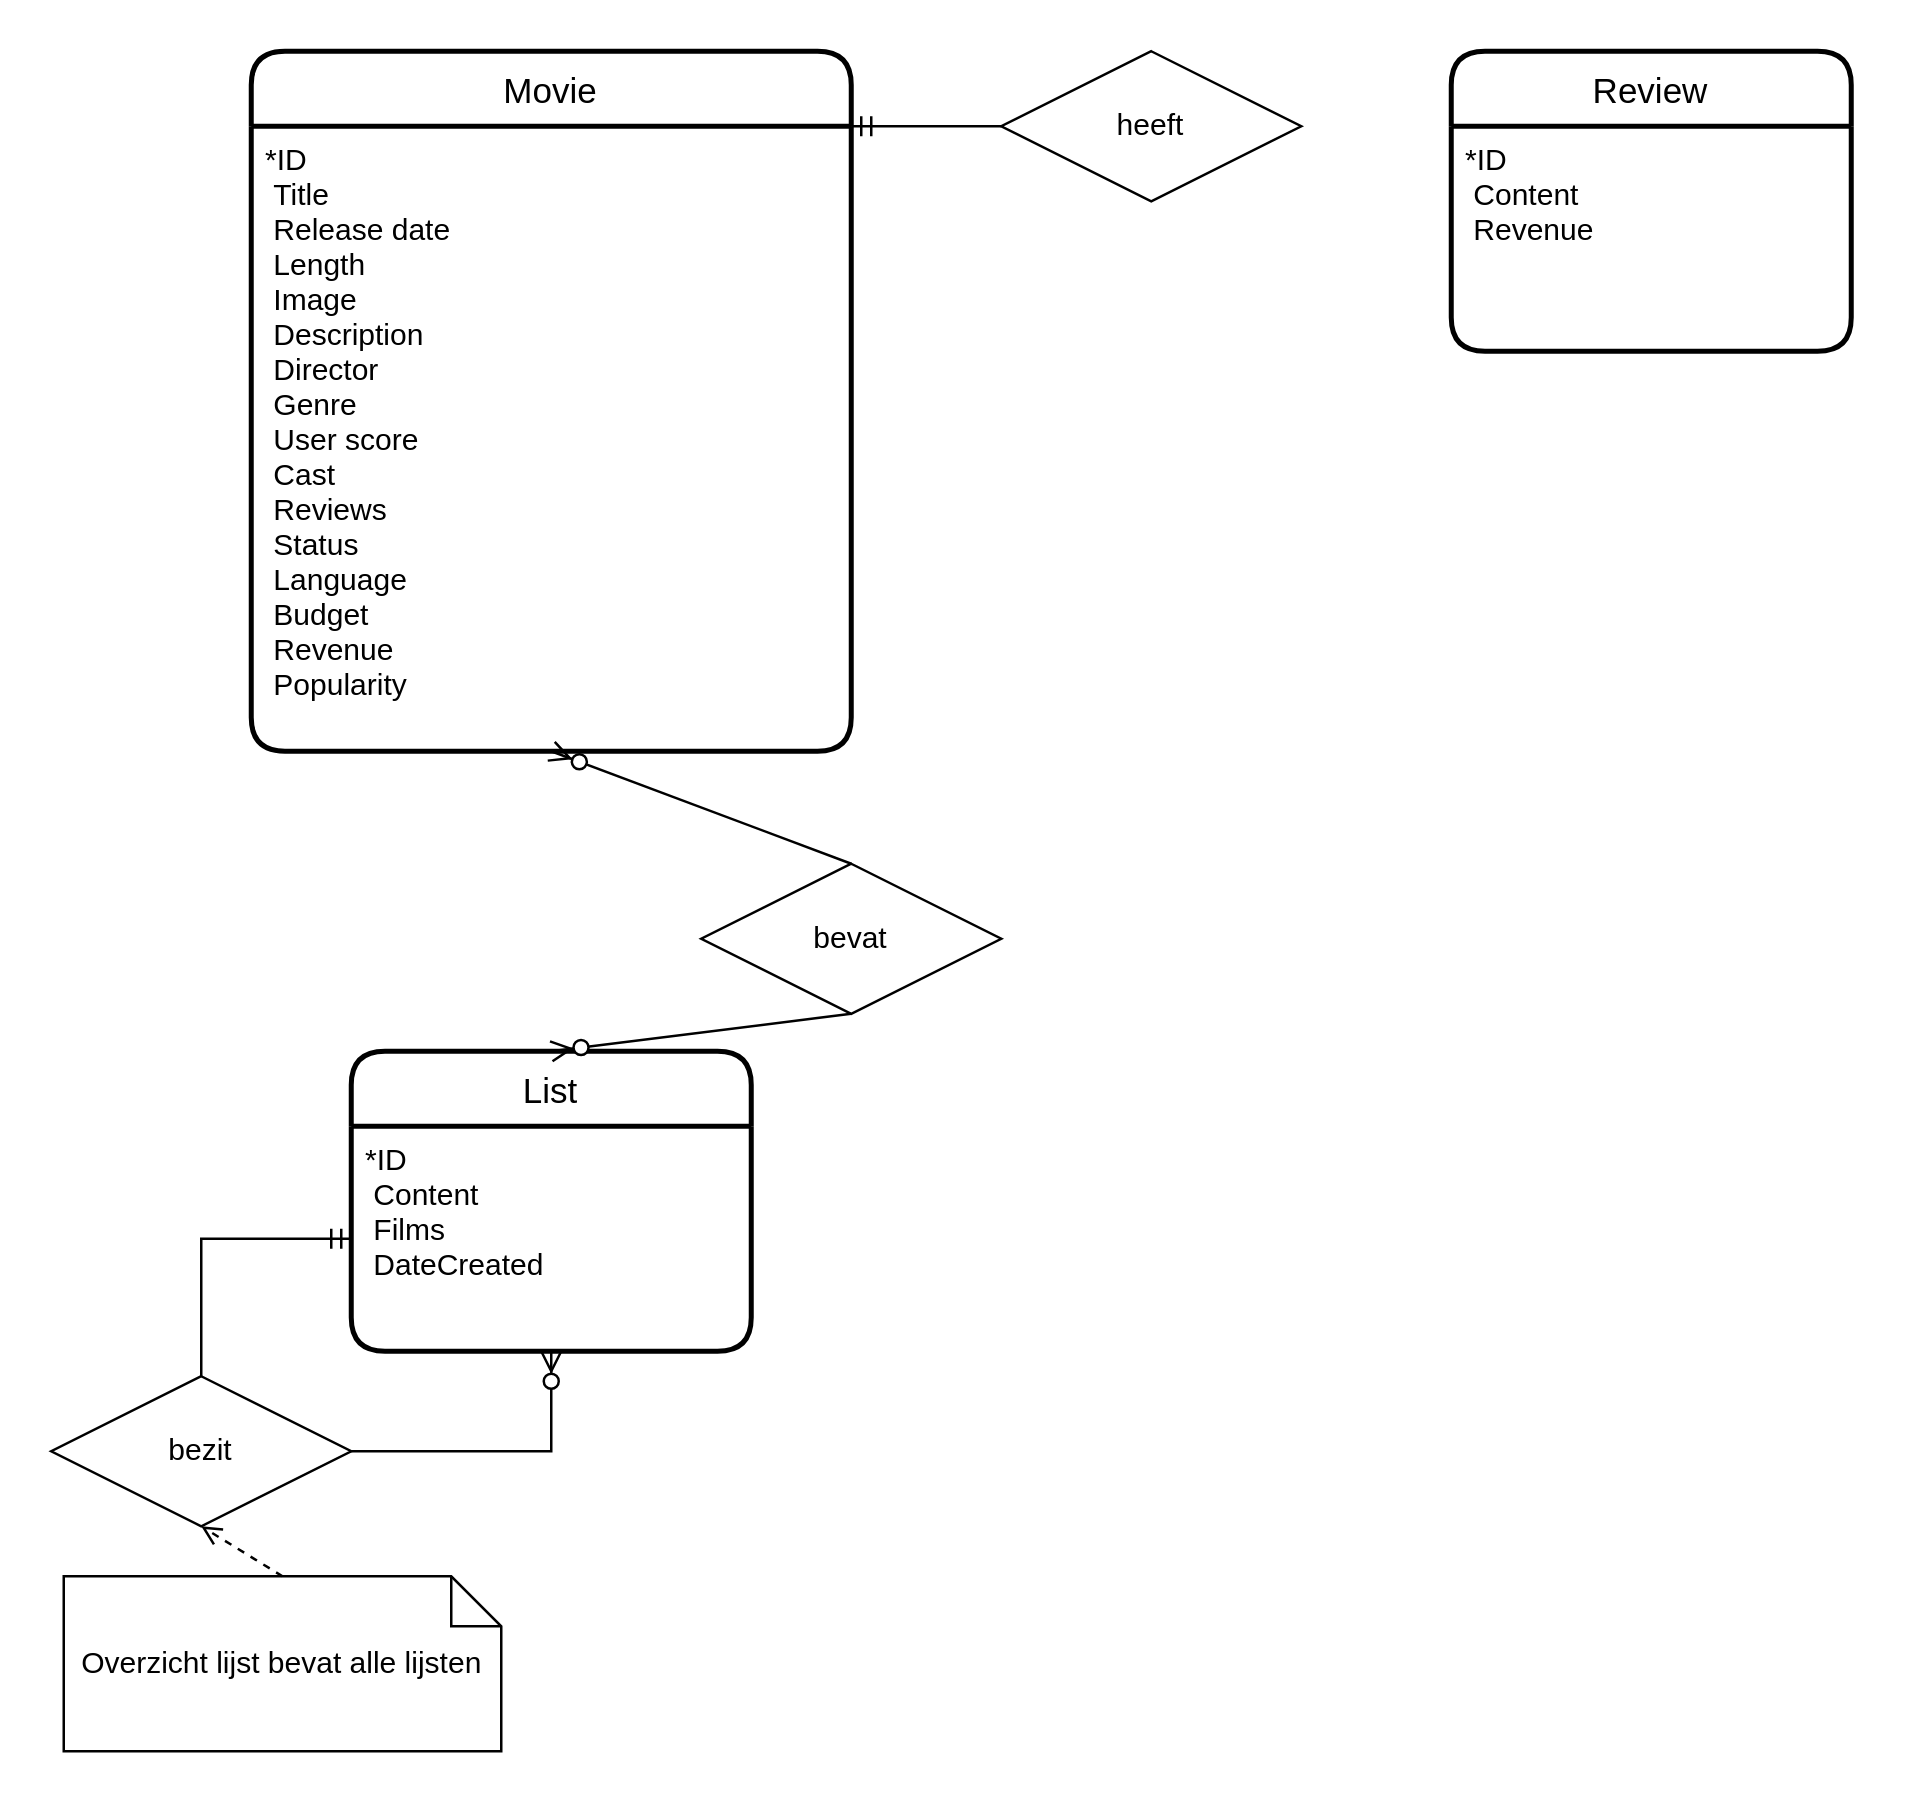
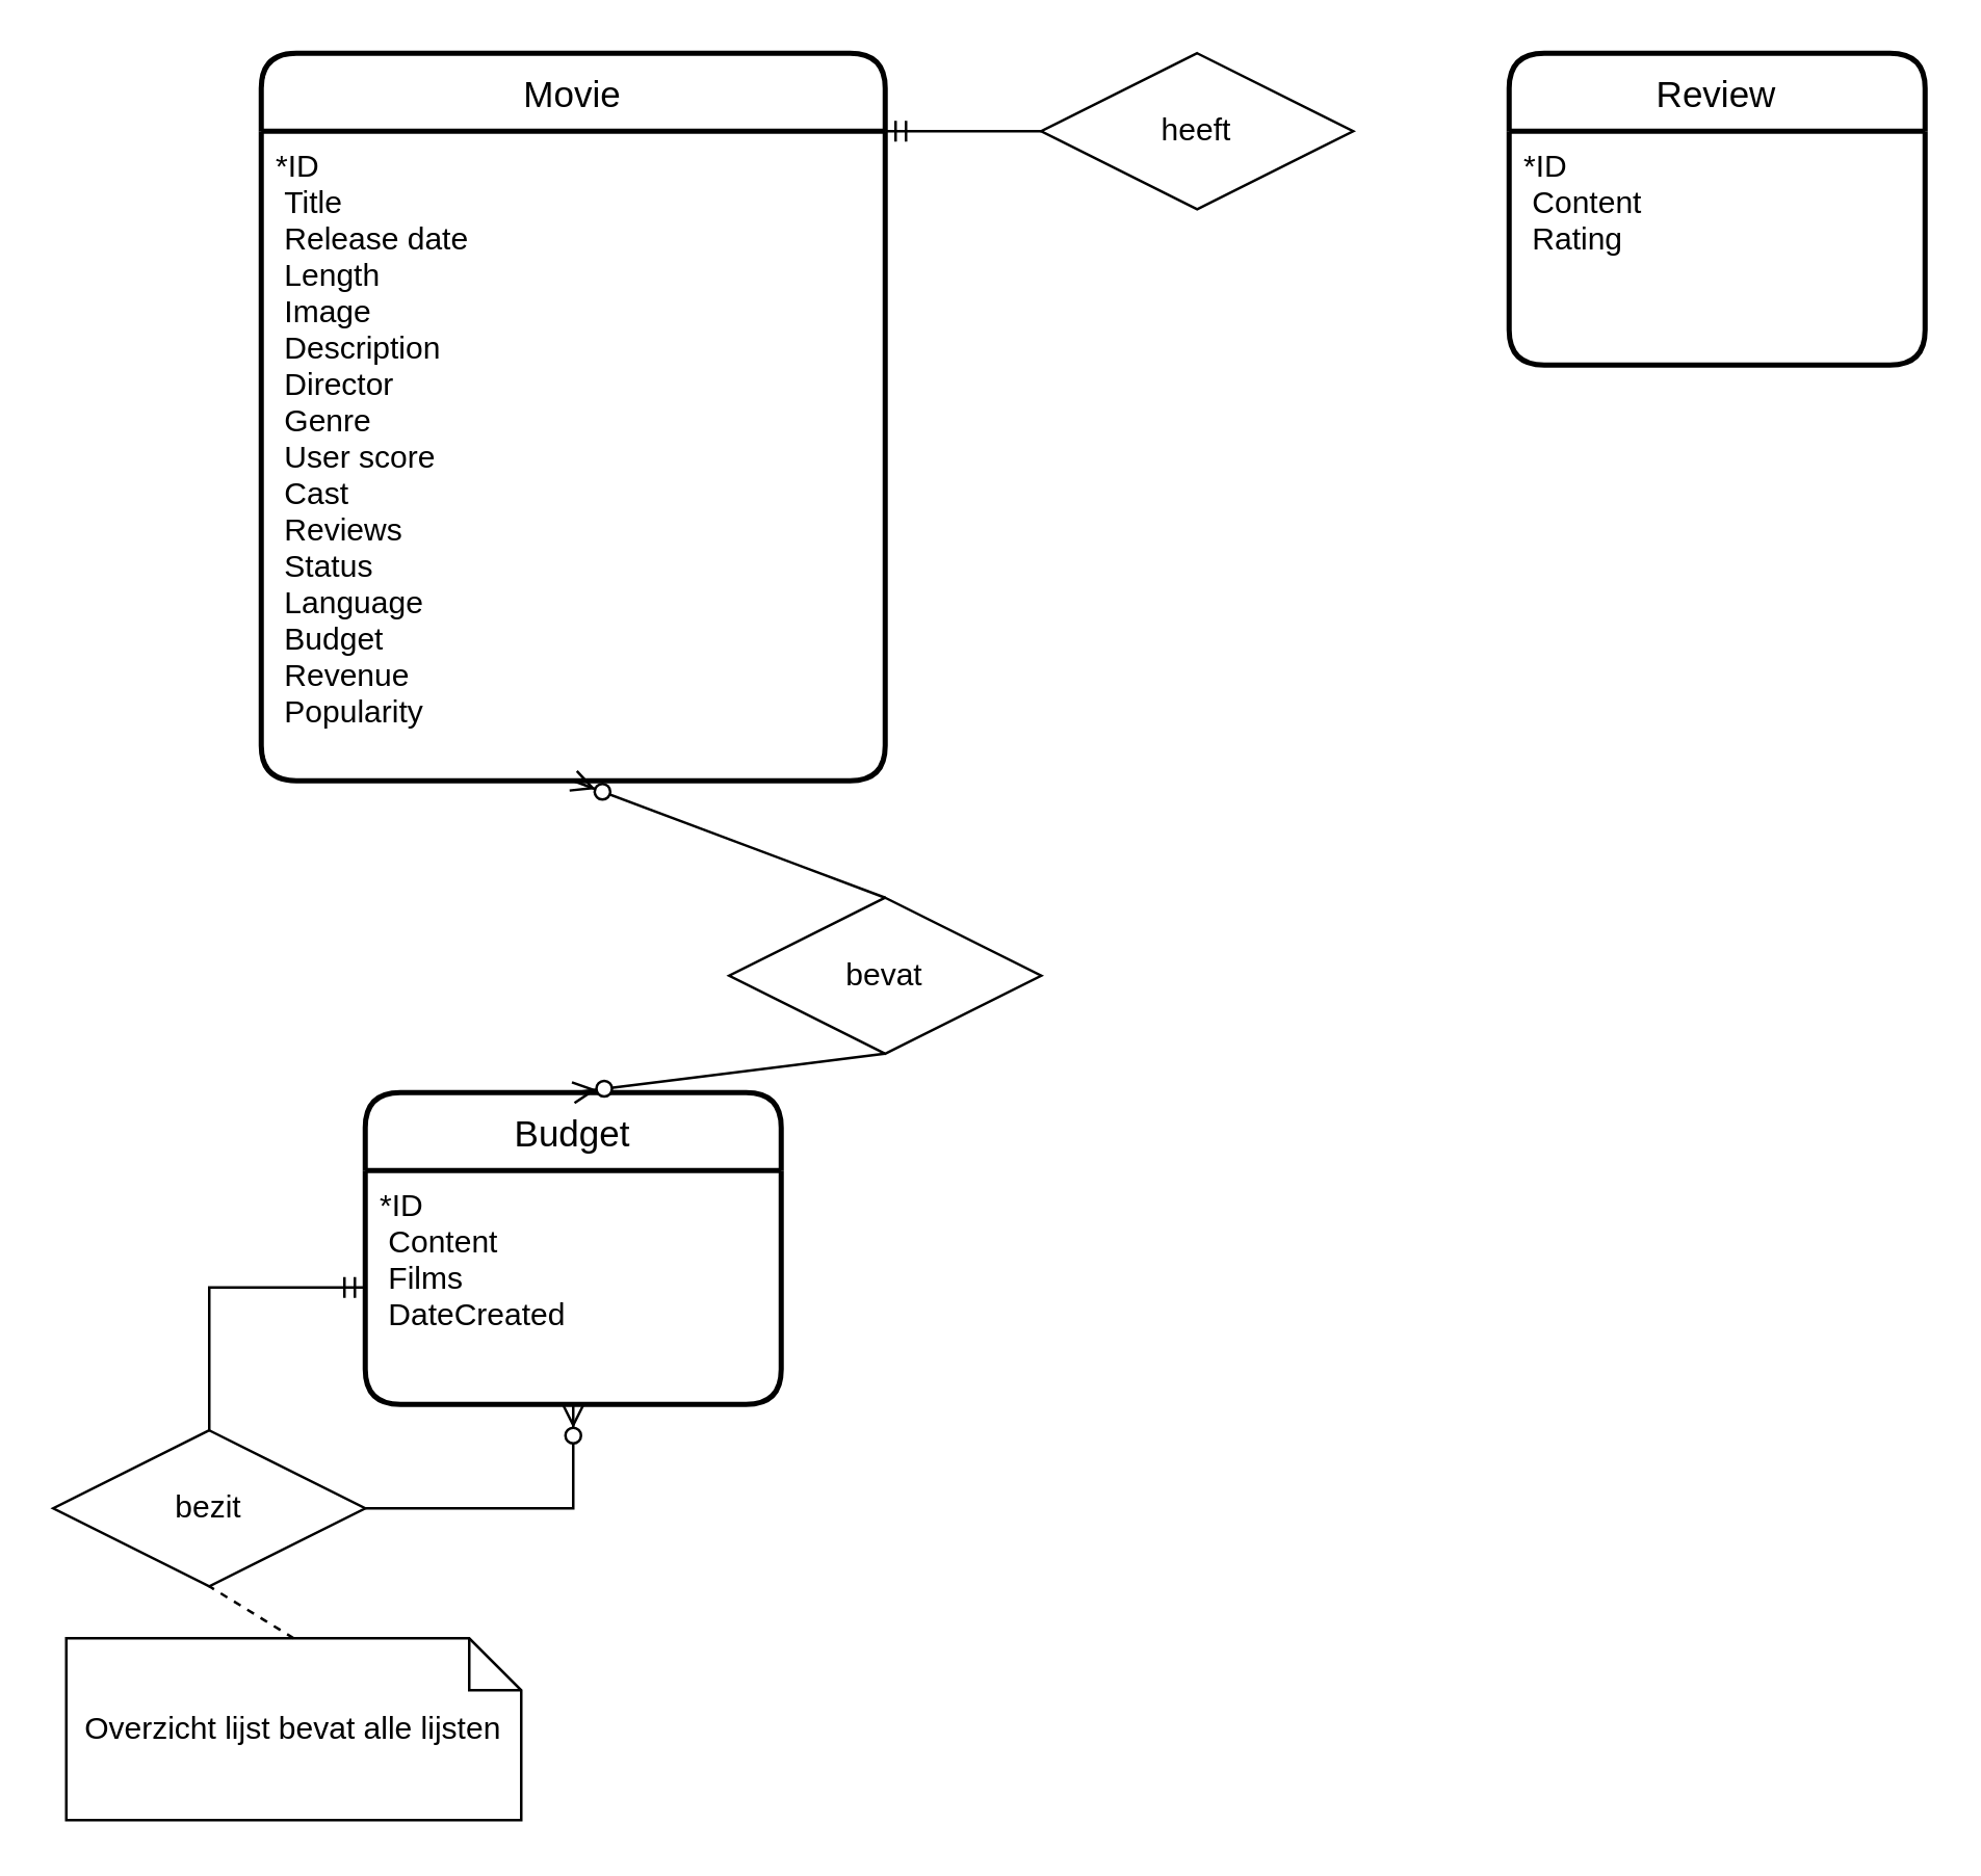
  <mxCell id="0" />
  <mxCell id="1" parent="0" />
  <mxCell id="2" value="Movie" style="swimlane;childLayout=stackLayout;horizontal=1;startSize=30;horizontalStack=0;rounded=1;fontSize=14;fontStyle=0;strokeWidth=2;resizeParent=0;resizeLast=1;shadow=0;dashed=0;align=center;" parent="1" vertex="1"><mxGeometry x="100" y="20" width="240" height="280" as="geometry" /></mxCell>
  <mxCell id="3" value="*ID&#10; Title&#10; Release date &#10; Length&#10; Image&#10; Description&#10; Director&#10; Genre&#10; User score&#10; Cast&#10; Reviews&#10; Status&#10; Language&#10; Budget&#10; Revenue&#10; Popularity" style="align=left;strokeColor=none;fillColor=none;spacingLeft=4;fontSize=12;verticalAlign=top;resizable=0;rotatable=0;part=1;" parent="2" vertex="1"><mxGeometry y="30" width="240" height="250" as="geometry" /></mxCell>
  <mxCell id="4" value="Review" style="swimlane;childLayout=stackLayout;horizontal=1;startSize=30;horizontalStack=0;rounded=1;fontSize=14;fontStyle=0;strokeWidth=2;resizeParent=0;resizeLast=1;shadow=0;dashed=0;align=center;" parent="1" vertex="1"><mxGeometry x="580" y="20" width="160" height="120" as="geometry" /></mxCell>
- <mxCell id="5" value="*ID&#10; Content&#10; Revenue&#10;" style="align=left;strokeColor=none;fillColor=none;spacingLeft=4;fontSize=12;verticalAlign=top;resizable=0;rotatable=0;part=1;" parent="4" vertex="1"><mxGeometry y="30" width="160" height="90" as="geometry" /></mxCell>
- <mxCell id="6" value="List" style="swimlane;childLayout=stackLayout;horizontal=1;startSize=30;horizontalStack=0;rounded=1;fontSize=14;fontStyle=0;strokeWidth=2;resizeParent=0;resizeLast=1;shadow=0;dashed=0;align=center;" parent="1" vertex="1"><mxGeometry x="140" y="420" width="160" height="120" as="geometry" /></mxCell>
+ <mxCell id="5" value="*ID&#10; Content&#10; Rating&#10;" style="align=left;strokeColor=none;fillColor=none;spacingLeft=4;fontSize=12;verticalAlign=top;resizable=0;rotatable=0;part=1;" parent="4" vertex="1"><mxGeometry y="30" width="160" height="90" as="geometry" /></mxCell>
+ <mxCell id="6" value="Budget" style="swimlane;childLayout=stackLayout;horizontal=1;startSize=30;horizontalStack=0;rounded=1;fontSize=14;fontStyle=0;strokeWidth=2;resizeParent=0;resizeLast=1;shadow=0;dashed=0;align=center;" parent="1" vertex="1"><mxGeometry x="140" y="420" width="160" height="120" as="geometry" /></mxCell>
  <mxCell id="7" value="*ID&#10; Content&#10; Films&#10; DateCreated" style="align=left;strokeColor=none;fillColor=none;spacingLeft=4;fontSize=12;verticalAlign=top;resizable=0;rotatable=0;part=1;" parent="6" vertex="1"><mxGeometry y="30" width="160" height="90" as="geometry" /></mxCell>
  <mxCell id="8" value="bezit" style="shape=rhombus;perimeter=rhombusPerimeter;whiteSpace=wrap;html=1;align=center;" parent="1" vertex="1"><mxGeometry y="550" width="120" height="60" as="geometry" x="20" /></mxCell>
  <mxCell id="9" value="heeft" style="shape=rhombus;perimeter=rhombusPerimeter;whiteSpace=wrap;html=1;align=center;" parent="1" vertex="1"><mxGeometry x="400" y="20" width="120" height="60" as="geometry" /></mxCell>
  <mxCell id="10" value="bevat" style="shape=rhombus;perimeter=rhombusPerimeter;whiteSpace=wrap;html=1;align=center;" parent="1" vertex="1"><mxGeometry x="280" y="345" width="120" height="60" as="geometry" /></mxCell>
  <mxCell id="11" value="" style="edgeStyle=orthogonalEdgeStyle;fontSize=12;html=1;endArrow=ERzeroToMany;endFill=1;rounded=0;entryX=0.5;entryY=1;entryDx=0;entryDy=0;exitX=1;exitY=0.5;exitDx=0;exitDy=0;" parent="1" source="8" target="7" edge="1"><mxGeometry width="100" height="100" relative="1" as="geometry"><mxPoint x="170" y="710" as="sourcePoint" /><mxPoint x="270" y="610" as="targetPoint" /></mxGeometry></mxCell>
  <mxCell id="12" value="" style="edgeStyle=orthogonalEdgeStyle;fontSize=12;html=1;endArrow=ERmandOne;rounded=0;entryX=0;entryY=0.5;entryDx=0;entryDy=0;exitX=0.5;exitY=0;exitDx=0;exitDy=0;" parent="1" source="8" target="7" edge="1"><mxGeometry width="100" height="100" relative="1" as="geometry"><mxPoint x="130" y="720" as="sourcePoint" /><mxPoint x="230" y="620" as="targetPoint" /></mxGeometry></mxCell>
  <mxCell id="13" value="" style="fontSize=12;html=1;endArrow=ERmandOne;rounded=0;entryX=1;entryY=0;entryDx=0;entryDy=0;exitX=0;exitY=0.5;exitDx=0;exitDy=0;" parent="1" source="9" target="3" edge="1"><mxGeometry width="100" height="100" relative="1" as="geometry"><mxPoint x="400" y="187.5" as="sourcePoint" /><mxPoint x="460" y="132.5" as="targetPoint" /></mxGeometry></mxCell>
  <mxCell id="14" value="" style="fontSize=12;html=1;endArrow=ERzeroToMany;endFill=1;rounded=0;entryX=0.5;entryY=0;entryDx=0;entryDy=0;exitX=0.5;exitY=1;exitDx=0;exitDy=0;" parent="1" source="10" target="6" edge="1"><mxGeometry width="100" height="100" relative="1" as="geometry"><mxPoint x="30" y="490" as="sourcePoint" /><mxPoint x="130" y="390" as="targetPoint" /></mxGeometry></mxCell>
  <mxCell id="15" value="" style="fontSize=12;html=1;endArrow=ERzeroToMany;endFill=1;rounded=0;entryX=0.5;entryY=1;entryDx=0;entryDy=0;exitX=0.5;exitY=0;exitDx=0;exitDy=0;" parent="1" source="10" target="3" edge="1"><mxGeometry width="100" height="100" relative="1" as="geometry"><mxPoint x="340" y="380" as="sourcePoint" /><mxPoint x="440" y="280" as="targetPoint" /></mxGeometry></mxCell>
  <mxCell id="16" value="Overzicht lijst bevat alle lijsten" style="shape=note;size=20;whiteSpace=wrap;html=1;" parent="1" vertex="1"><mxGeometry x="25" y="630" width="175" height="70" as="geometry" /></mxCell>
- <mxCell id="17" value="" style="endArrow=open;dashed=1;html=1;rounded=0;entryX=0.5;entryY=1;entryDx=0;entryDy=0;exitX=0.5;exitY=0;exitDx=0;exitDy=0;exitPerimeter=0;" parent="1" source="16" target="8" edge="1"><mxGeometry width="50" height="50" relative="1" as="geometry"><mxPoint x="220" y="670" as="sourcePoint" /><mxPoint x="270" y="620" as="targetPoint" /></mxGeometry></mxCell>
+ <mxCell id="17" value="" style="endArrow=none;dashed=1;html=1;rounded=0;entryX=0.5;entryY=1;entryDx=0;entryDy=0;exitX=0.5;exitY=0;exitDx=0;exitDy=0;exitPerimeter=0;" parent="1" source="16" target="8" edge="1"><mxGeometry width="50" height="50" relative="1" as="geometry"><mxPoint x="220" y="670" as="sourcePoint" /><mxPoint x="270" y="620" as="targetPoint" /></mxGeometry></mxCell>
